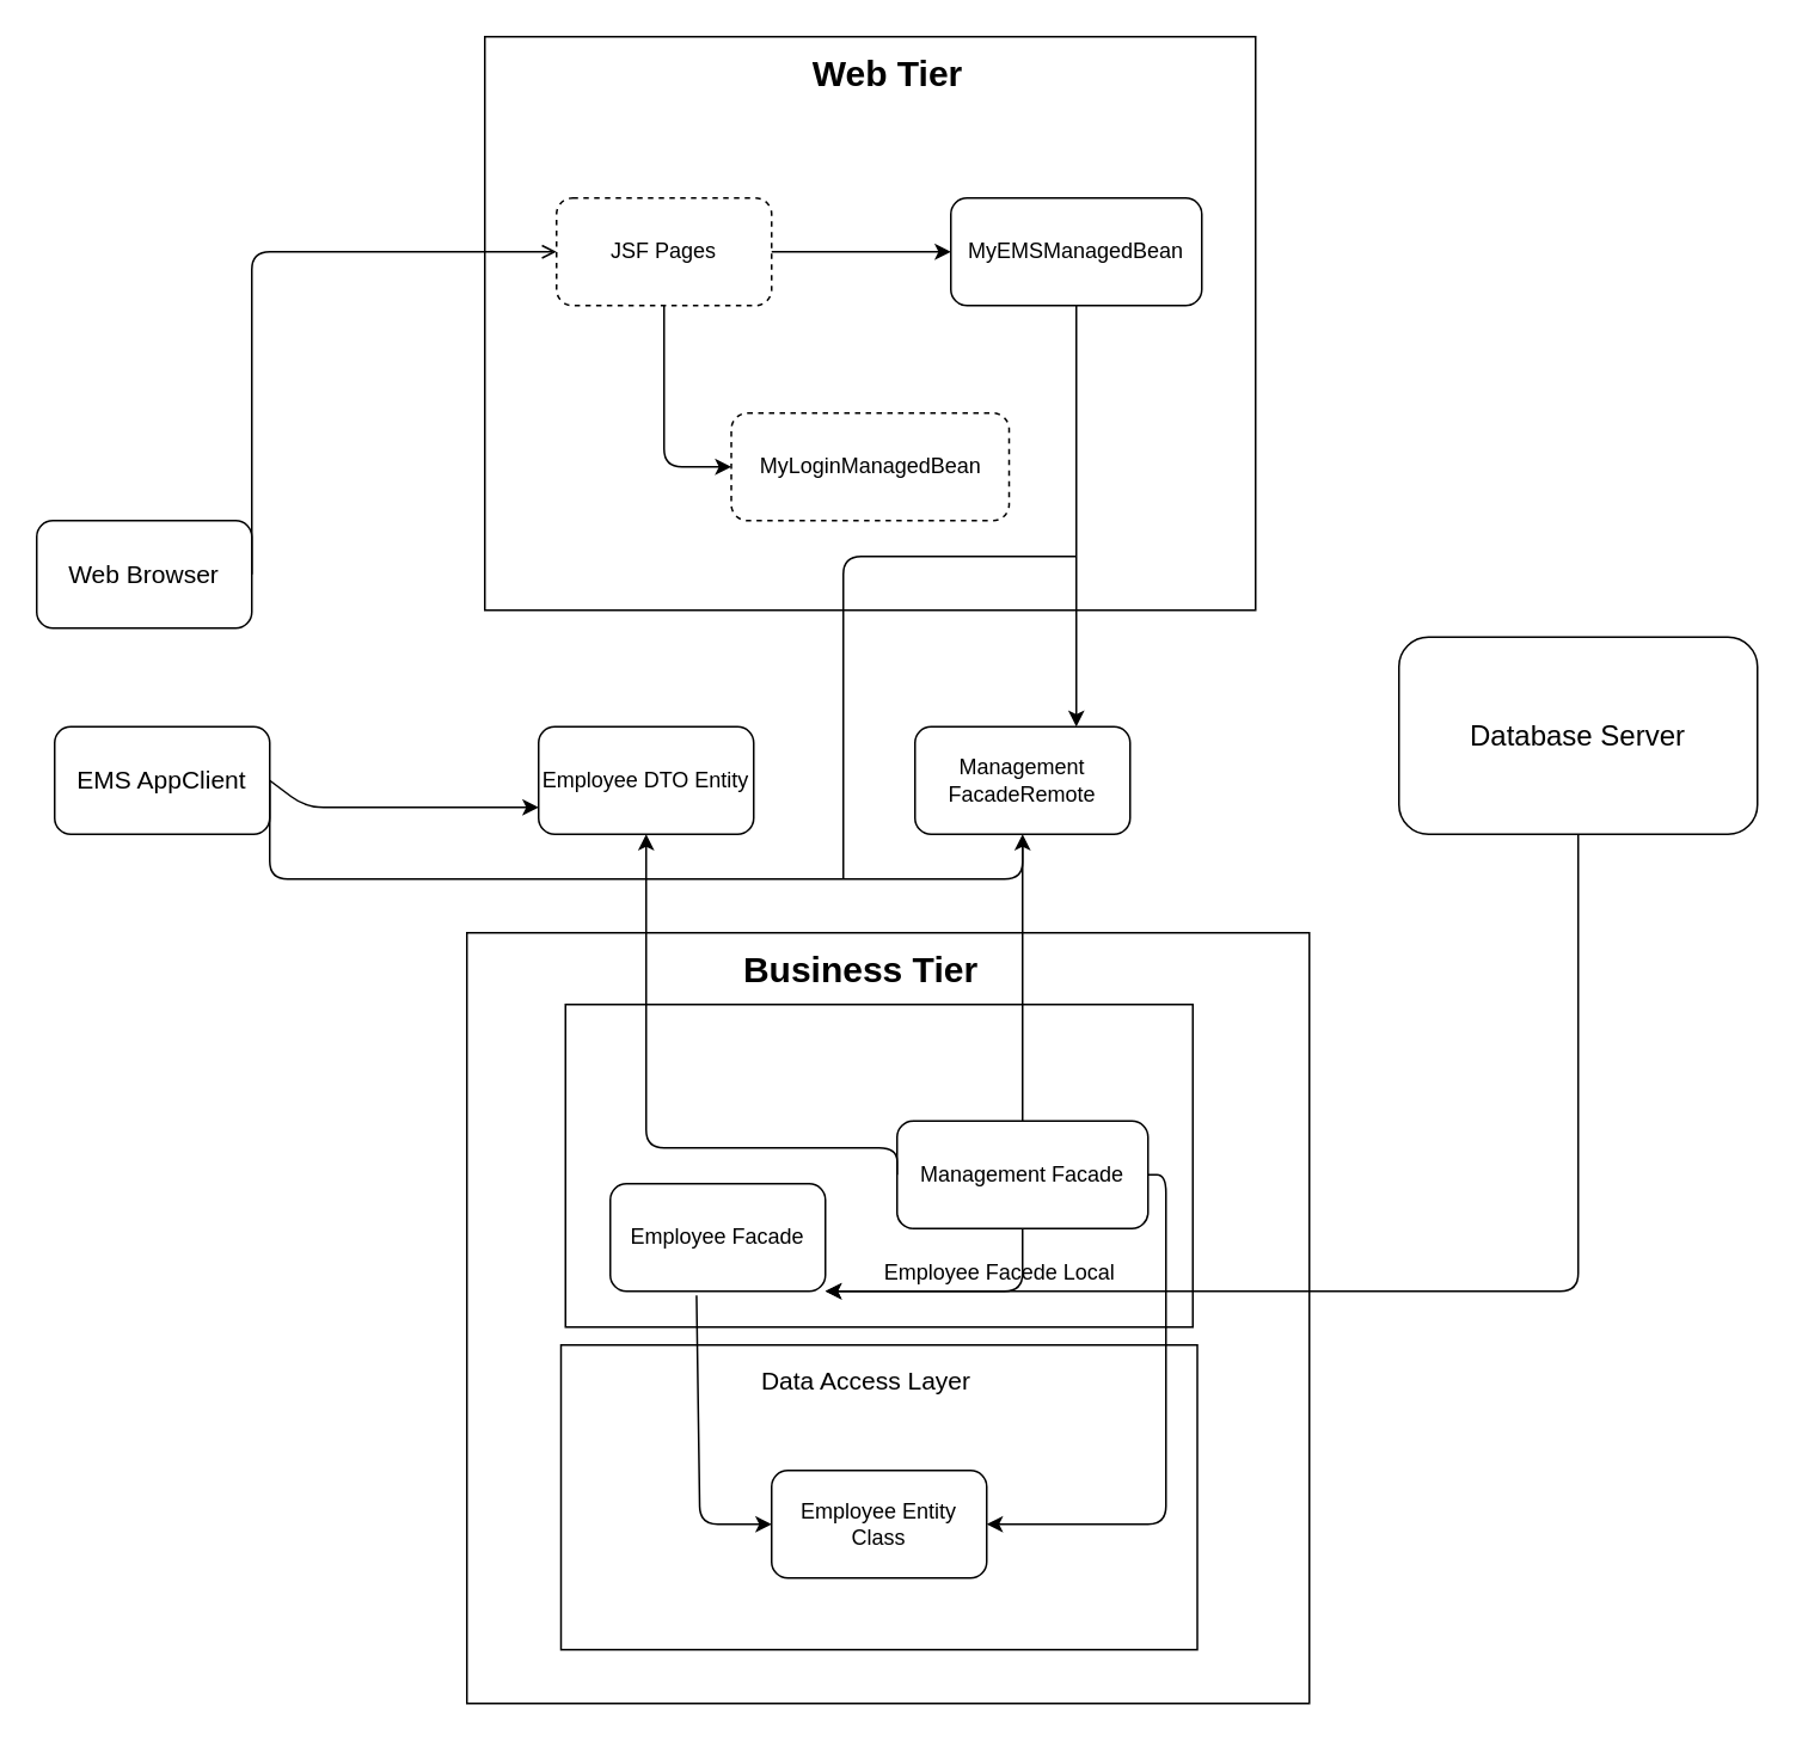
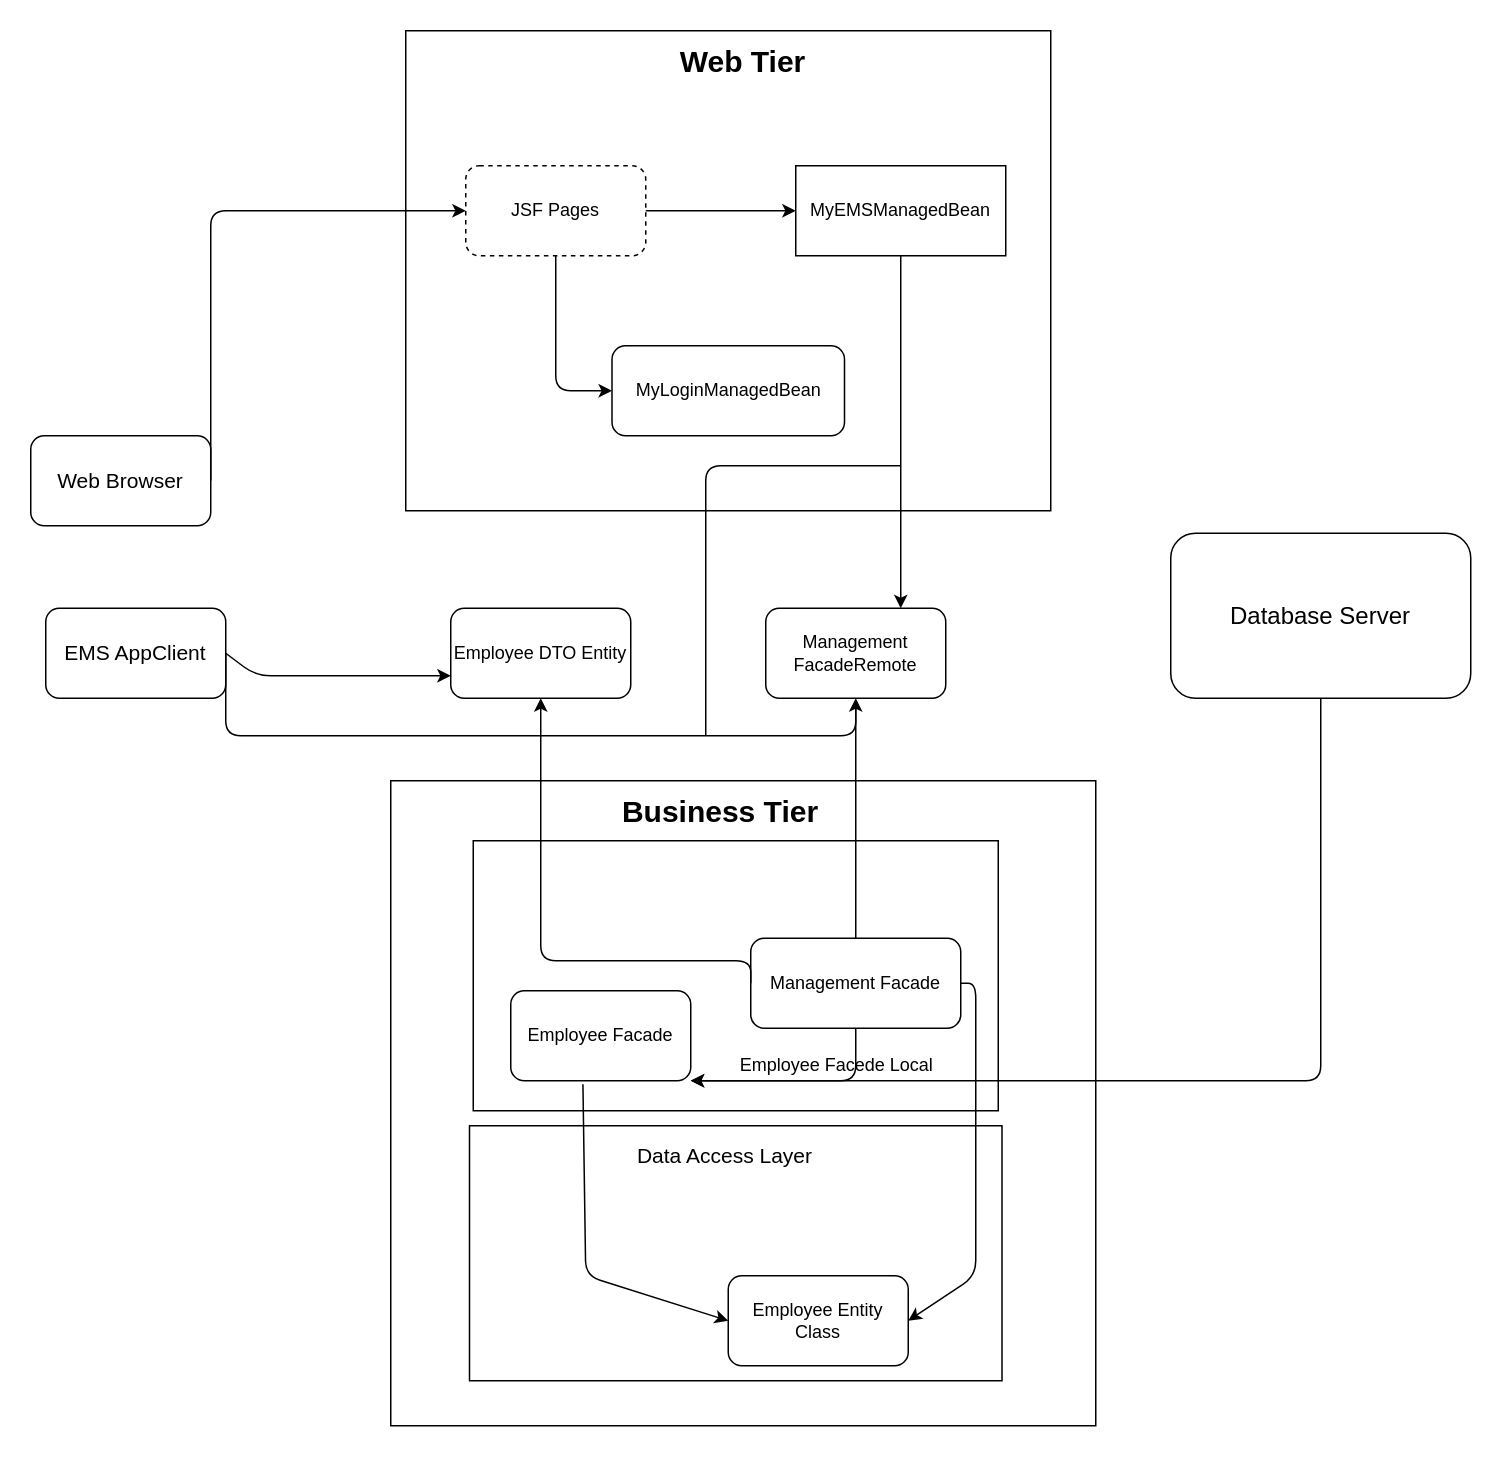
  <mxCell id="0" />
  <mxCell id="1" parent="0" />
  <mxCell id="2" value="" style="rounded=0;whiteSpace=wrap;html=1;" parent="1" vertex="1"><mxGeometry x="270" y="20" width="430" height="320" as="geometry" /></mxCell>
  <mxCell id="3" value="" style="rounded=0;whiteSpace=wrap;html=1;" parent="1" vertex="1"><mxGeometry x="260" y="520" width="470" height="430" as="geometry" /></mxCell>
  <mxCell id="4" value="&lt;font style=&quot;font-size: 16px&quot;&gt;Database Server&lt;/font&gt;" style="rounded=1;whiteSpace=wrap;html=1;" parent="1" vertex="1"><mxGeometry x="780" y="355" width="200" height="110" as="geometry" /></mxCell>
  <mxCell id="5" value="&lt;font style=&quot;font-size: 14px&quot;&gt;EMS AppClient&lt;/font&gt;" style="rounded=1;whiteSpace=wrap;html=1;" parent="1" vertex="1"><mxGeometry x="30" y="405" width="120" height="60" as="geometry" /></mxCell>
  <mxCell id="6" value="&lt;font style=&quot;font-size: 14px&quot;&gt;Web Browser&lt;/font&gt;" style="rounded=1;whiteSpace=wrap;html=1;" parent="1" vertex="1"><mxGeometry x="20" y="290" width="120" height="60" as="geometry" /></mxCell>
  <mxCell id="7" value="JSF Pages" style="rounded=1;whiteSpace=wrap;html=1;dashed=1;" parent="1" vertex="1"><mxGeometry x="310" y="110" width="120" height="60" as="geometry" /></mxCell>
  <mxCell id="8" value="&lt;b&gt;&lt;font style=&quot;font-size: 20px&quot;&gt;Web Tier&lt;/font&gt;&lt;/b&gt;" style="text;html=1;strokeColor=none;fillColor=none;align=center;verticalAlign=middle;whiteSpace=wrap;rounded=0;" parent="1" vertex="1"><mxGeometry x="445" y="30" width="100" height="20" as="geometry" /></mxCell>
  <mxCell id="9" value="&lt;b&gt;&lt;font style=&quot;font-size: 20px&quot;&gt;Business Tier&lt;/font&gt;&lt;/b&gt;" style="text;html=1;strokeColor=none;fillColor=none;align=center;verticalAlign=middle;whiteSpace=wrap;rounded=0;" parent="1" vertex="1"><mxGeometry x="410" y="530" width="140" height="20" as="geometry" /></mxCell>
- <mxCell id="10" value="MyEMSManagedBean" style="rounded=1;whiteSpace=wrap;html=1;" parent="1" vertex="1"><mxGeometry x="530" y="110" width="140" height="60" as="geometry" /></mxCell>
- <mxCell id="11" value="MyLoginManagedBean" style="rounded=1;whiteSpace=wrap;html=1;dashed=1;" parent="1" vertex="1"><mxGeometry x="407.5" y="230" width="155" height="60" as="geometry" /></mxCell>
+ <mxCell id="10" value="MyEMSManagedBean" style="whiteSpace=wrap;html=1;rounded=0;" parent="1" vertex="1"><mxGeometry x="530" y="110" width="140" height="60" as="geometry" /></mxCell>
+ <mxCell id="11" value="MyLoginManagedBean" style="rounded=1;whiteSpace=wrap;html=1;" parent="1" vertex="1"><mxGeometry x="407.5" y="230" width="155" height="60" as="geometry" /></mxCell>
  <mxCell id="12" value="" style="rounded=0;whiteSpace=wrap;html=1;" parent="1" vertex="1"><mxGeometry x="315" y="560" width="350" height="180" as="geometry" /></mxCell>
  <mxCell id="13" value="Management Facade" style="rounded=1;whiteSpace=wrap;html=1;" parent="1" vertex="1"><mxGeometry x="500" y="625" width="140" height="60" as="geometry" /></mxCell>
  <mxCell id="14" value="Employee Facade" style="rounded=1;whiteSpace=wrap;html=1;" parent="1" vertex="1"><mxGeometry x="340" y="660" width="120" height="60" as="geometry" /></mxCell>
  <mxCell id="15" value="" style="rounded=0;whiteSpace=wrap;html=1;" parent="1" vertex="1"><mxGeometry x="312.5" y="750" width="355" height="170" as="geometry" /></mxCell>
  <mxCell id="16" value="&lt;font style=&quot;font-size: 14px&quot;&gt;Data Access Layer&lt;/font&gt;" style="text;html=1;strokeColor=none;fillColor=none;align=center;verticalAlign=middle;whiteSpace=wrap;rounded=0;" parent="1" vertex="1"><mxGeometry x="407.5" y="760" width="150" height="20" as="geometry" /></mxCell>
- <mxCell id="17" value="Employee Entity Class" style="rounded=1;whiteSpace=wrap;html=1;" parent="1" vertex="1"><mxGeometry x="430" y="820" width="120" height="60" as="geometry" /></mxCell>
+ <mxCell id="17" value="Employee Entity Class" style="rounded=1;whiteSpace=wrap;html=1;" parent="1" vertex="1"><mxGeometry x="485" y="850" width="120" height="60" as="geometry" /></mxCell>
  <mxCell id="18" value="Employee DTO Entity" style="rounded=1;whiteSpace=wrap;html=1;" parent="1" vertex="1"><mxGeometry x="300" y="405" width="120" height="60" as="geometry" /></mxCell>
  <mxCell id="19" value="Management FacadeRemote" style="rounded=1;whiteSpace=wrap;html=1;" parent="1" vertex="1"><mxGeometry x="510" y="405" width="120" height="60" as="geometry" /></mxCell>
- <mxCell id="20" value="" style="endArrow=open;html=1;entryX=0;entryY=0.5;entryDx=0;entryDy=0;exitX=1;exitY=0.5;exitDx=0;exitDy=0;" edge="1" parent="1" source="6" target="7"><mxGeometry width="50" height="50" relative="1" as="geometry"><mxPoint x="-40" y="400" as="sourcePoint" /><mxPoint x="10" y="350" as="targetPoint" /><Array as="points"><mxPoint x="140" y="140" /></Array></mxGeometry></mxCell>
+ <mxCell id="20" value="" style="endArrow=classic;html=1;entryX=0;entryY=0.5;entryDx=0;entryDy=0;exitX=1;exitY=0.5;exitDx=0;exitDy=0;" edge="1" parent="1" source="6" target="7"><mxGeometry width="50" height="50" relative="1" as="geometry"><mxPoint x="-40" y="400" as="sourcePoint" /><mxPoint x="10" y="350" as="targetPoint" /><Array as="points"><mxPoint x="140" y="140" /></Array></mxGeometry></mxCell>
  <mxCell id="21" value="" style="endArrow=classic;html=1;entryX=0;entryY=0.5;entryDx=0;entryDy=0;exitX=0.5;exitY=1;exitDx=0;exitDy=0;" edge="1" parent="1" source="7" target="11"><mxGeometry width="50" height="50" relative="1" as="geometry"><mxPoint x="70" y="450" as="sourcePoint" /><mxPoint x="120" y="400" as="targetPoint" /><Array as="points"><mxPoint x="370" y="230" /><mxPoint x="370" y="260" /></Array></mxGeometry></mxCell>
  <mxCell id="22" value="" style="endArrow=classic;html=1;exitX=1;exitY=0.5;exitDx=0;exitDy=0;entryX=0.5;entryY=1;entryDx=0;entryDy=0;" edge="1" parent="1" source="5" target="19"><mxGeometry width="50" height="50" relative="1" as="geometry"><mxPoint x="210" y="440" as="sourcePoint" /><mxPoint x="260" y="390" as="targetPoint" /><Array as="points"><mxPoint x="150" y="490" /><mxPoint x="260" y="490" /><mxPoint x="570" y="490" /></Array></mxGeometry></mxCell>
  <mxCell id="23" value="" style="endArrow=classic;html=1;exitX=1;exitY=0.5;exitDx=0;exitDy=0;entryX=0;entryY=0.75;entryDx=0;entryDy=0;" edge="1" parent="1" source="5" target="18"><mxGeometry width="50" height="50" relative="1" as="geometry"><mxPoint x="120" y="540" as="sourcePoint" /><mxPoint x="170" y="490" as="targetPoint" /><Array as="points"><mxPoint x="170" y="450" /></Array></mxGeometry></mxCell>
  <mxCell id="24" value="" style="endArrow=none;html=1;" edge="1" parent="1"><mxGeometry width="50" height="50" relative="1" as="geometry"><mxPoint x="470" y="490" as="sourcePoint" /><mxPoint x="600" y="310" as="targetPoint" /><Array as="points"><mxPoint x="470" y="310" /></Array></mxGeometry></mxCell>
  <mxCell id="25" value="" style="endArrow=classic;html=1;exitX=1;exitY=0.5;exitDx=0;exitDy=0;entryX=0;entryY=0.5;entryDx=0;entryDy=0;" edge="1" parent="1" source="7" target="10"><mxGeometry width="50" height="50" relative="1" as="geometry"><mxPoint x="130" y="620" as="sourcePoint" /><mxPoint x="180" y="570" as="targetPoint" /></mxGeometry></mxCell>
  <mxCell id="26" value="" style="endArrow=classic;html=1;exitX=0.5;exitY=1;exitDx=0;exitDy=0;entryX=0.75;entryY=0;entryDx=0;entryDy=0;" edge="1" parent="1" source="10" target="19"><mxGeometry width="50" height="50" relative="1" as="geometry"><mxPoint x="80" y="710" as="sourcePoint" /><mxPoint x="130" y="660" as="targetPoint" /></mxGeometry></mxCell>
  <mxCell id="27" value="" style="endArrow=none;html=1;exitX=0.5;exitY=0;exitDx=0;exitDy=0;" edge="1" parent="1" source="13"><mxGeometry width="50" height="50" relative="1" as="geometry"><mxPoint x="800" y="630" as="sourcePoint" /><mxPoint x="570" y="470" as="targetPoint" /></mxGeometry></mxCell>
  <mxCell id="28" value="" style="endArrow=classic;html=1;entryX=0;entryY=0.5;entryDx=0;entryDy=0;exitX=0.401;exitY=1.038;exitDx=0;exitDy=0;exitPerimeter=0;" edge="1" parent="1" source="14" target="17"><mxGeometry width="50" height="50" relative="1" as="geometry"><mxPoint x="90" y="730" as="sourcePoint" /><mxPoint x="140" y="680" as="targetPoint" /><Array as="points"><mxPoint x="390" y="850" /></Array></mxGeometry></mxCell>
  <mxCell id="29" value="" style="endArrow=classic;html=1;exitX=1;exitY=0.5;exitDx=0;exitDy=0;entryX=1;entryY=0.5;entryDx=0;entryDy=0;" edge="1" parent="1" source="13" target="17"><mxGeometry width="50" height="50" relative="1" as="geometry"><mxPoint x="120" y="850" as="sourcePoint" /><mxPoint x="170" y="800" as="targetPoint" /><Array as="points"><mxPoint x="650" y="655" /><mxPoint x="650" y="850" /></Array></mxGeometry></mxCell>
  <mxCell id="30" value="" style="endArrow=classic;html=1;entryX=0.5;entryY=1;entryDx=0;entryDy=0;exitX=0;exitY=0.5;exitDx=0;exitDy=0;" edge="1" parent="1" source="13" target="18"><mxGeometry width="50" height="50" relative="1" as="geometry"><mxPoint x="90" y="750" as="sourcePoint" /><mxPoint x="140" y="700" as="targetPoint" /><Array as="points"><mxPoint x="500" y="640" /><mxPoint x="400" y="640" /><mxPoint x="360" y="640" /></Array></mxGeometry></mxCell>
  <mxCell id="31" value="" style="endArrow=classic;html=1;exitX=0.5;exitY=1;exitDx=0;exitDy=0;entryX=1;entryY=1;entryDx=0;entryDy=0;" edge="1" parent="1" source="13" target="14"><mxGeometry width="50" height="50" relative="1" as="geometry"><mxPoint x="100" y="830" as="sourcePoint" /><mxPoint x="150" y="780" as="targetPoint" /><Array as="points"><mxPoint x="570" y="720" /></Array></mxGeometry></mxCell>
  <mxCell id="32" value="" style="endArrow=classic;html=1;entryX=1;entryY=1;entryDx=0;entryDy=0;exitX=0.5;exitY=1;exitDx=0;exitDy=0;" edge="1" parent="1" source="4" target="14"><mxGeometry width="50" height="50" relative="1" as="geometry"><mxPoint x="930" y="670" as="sourcePoint" /><mxPoint x="980" y="620" as="targetPoint" /><Array as="points"><mxPoint x="880" y="720" /></Array></mxGeometry></mxCell>
  <mxCell id="33" value="Employee Facede Local" style="text;html=1;strokeColor=none;fillColor=none;align=center;verticalAlign=middle;whiteSpace=wrap;rounded=0;" vertex="1" parent="1"><mxGeometry x="485" y="700" width="145" height="20" as="geometry" /></mxCell>
